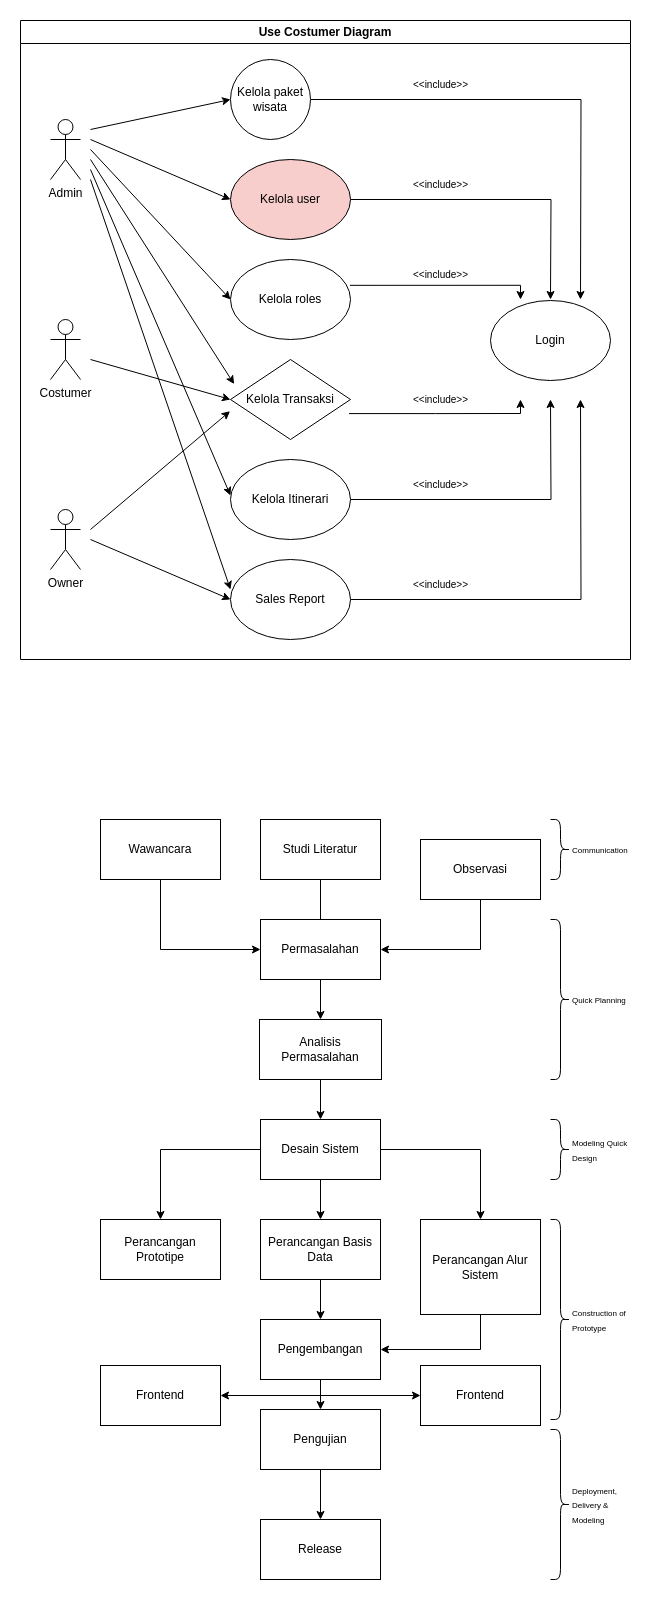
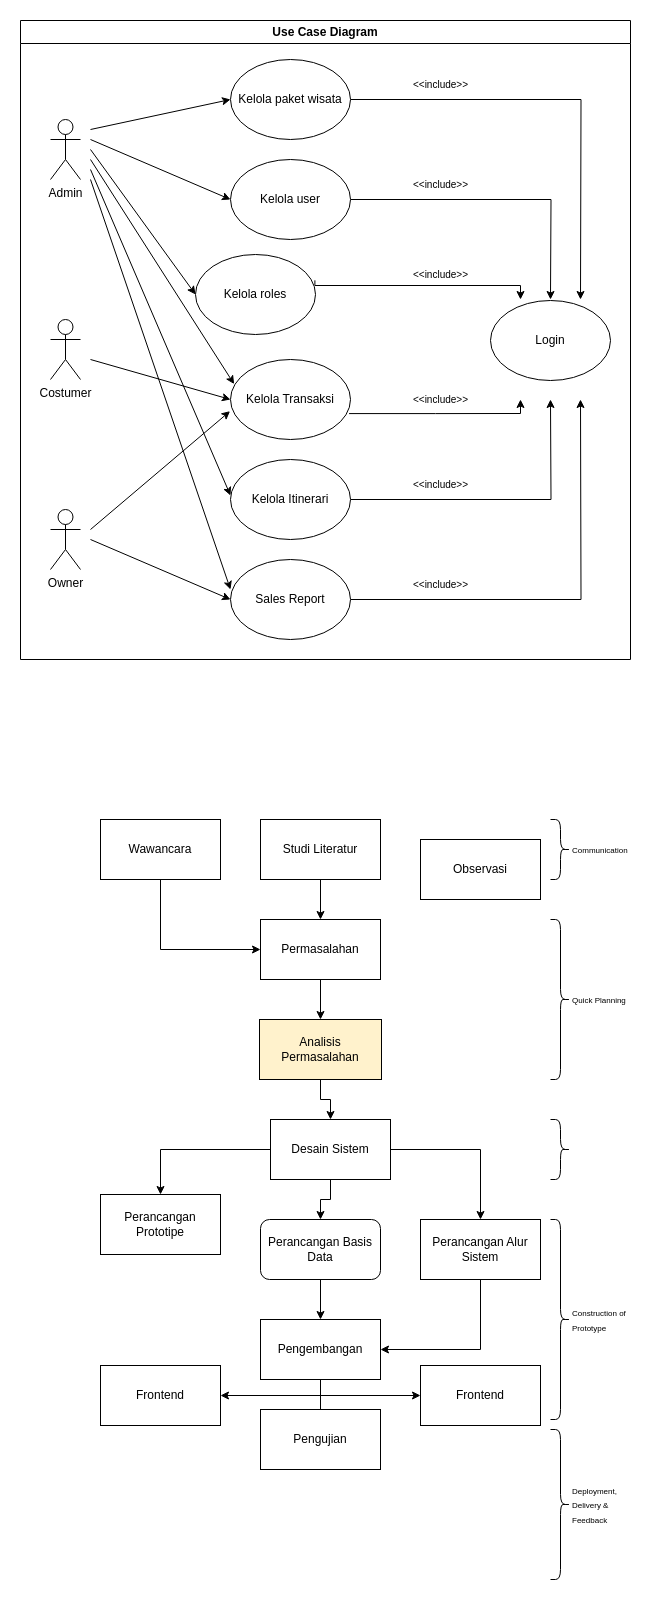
  <mxCell id="0" />
  <mxCell id="1" parent="0" />
  <mxCell id="2" value="Admin" style="shape=umlActor;verticalLabelPosition=bottom;verticalAlign=top;html=1;outlineConnect=0;" vertex="1" parent="1"><mxGeometry x="50" y="119" width="30" height="60" as="geometry" /></mxCell>
  <mxCell id="3" value="Costumer" style="shape=umlActor;verticalLabelPosition=bottom;verticalAlign=top;html=1;outlineConnect=0;" vertex="1" parent="1"><mxGeometry x="50" y="319" width="30" height="60" as="geometry" /></mxCell>
  <mxCell id="4" value="Owner" style="shape=umlActor;verticalLabelPosition=bottom;verticalAlign=top;html=1;outlineConnect=0;" vertex="1" parent="1"><mxGeometry x="50" y="509" width="30" height="60" as="geometry" /></mxCell>
  <mxCell id="5" style="edgeStyle=orthogonalEdgeStyle;rounded=0;orthogonalLoop=1;jettySize=auto;html=1;" edge="1" parent="1" source="6"><mxGeometry relative="1" as="geometry"><mxPoint x="580" y="299" as="targetPoint" /></mxGeometry></mxCell>
- <mxCell id="6" value="Kelola paket wisata" style="ellipse;whiteSpace=wrap;html=1;" vertex="1" parent="1"><mxGeometry x="230" y="59" width="80" height="80" as="geometry" /></mxCell>
+ <mxCell id="6" value="Kelola paket wisata" style="ellipse;whiteSpace=wrap;html=1;" vertex="1" parent="1"><mxGeometry x="230" y="59" width="120" height="80" as="geometry" /></mxCell>
  <mxCell id="7" style="edgeStyle=orthogonalEdgeStyle;rounded=0;orthogonalLoop=1;jettySize=auto;html=1;" edge="1" parent="1" source="8"><mxGeometry relative="1" as="geometry"><mxPoint x="550" y="299" as="targetPoint" /></mxGeometry></mxCell>
- <mxCell id="8" value="Kelola user" style="ellipse;whiteSpace=wrap;html=1;fillColor=#f8cecc;" vertex="1" parent="1"><mxGeometry x="230" y="159" width="120" height="80" as="geometry" /></mxCell>
+ <mxCell id="8" value="Kelola user" style="ellipse;whiteSpace=wrap;html=1;" vertex="1" parent="1"><mxGeometry x="230" y="159" width="120" height="80" as="geometry" /></mxCell>
  <mxCell id="9" style="edgeStyle=orthogonalEdgeStyle;rounded=0;orthogonalLoop=1;jettySize=auto;html=1;exitX=0.995;exitY=0.323;exitDx=0;exitDy=0;exitPerimeter=0;" edge="1" parent="1" source="10"><mxGeometry relative="1" as="geometry"><mxPoint x="520" y="299" as="targetPoint" /><Array as="points"><mxPoint x="520" y="285" /></Array></mxGeometry></mxCell>
- <mxCell id="10" value="Kelola roles" style="ellipse;whiteSpace=wrap;html=1;" vertex="1" parent="1"><mxGeometry x="230" y="259" width="120" height="80" as="geometry" /></mxCell>
+ <mxCell id="10" value="Kelola roles" style="ellipse;whiteSpace=wrap;html=1;" vertex="1" parent="1"><mxGeometry x="195" y="254" width="120" height="80" as="geometry" /></mxCell>
  <mxCell id="11" style="edgeStyle=orthogonalEdgeStyle;rounded=0;orthogonalLoop=1;jettySize=auto;html=1;exitX=0.988;exitY=0.676;exitDx=0;exitDy=0;exitPerimeter=0;" edge="1" parent="1" source="12"><mxGeometry relative="1" as="geometry"><mxPoint x="520" y="399" as="targetPoint" /><mxPoint x="360" y="409" as="sourcePoint" /><Array as="points"><mxPoint x="435" y="413" /><mxPoint x="520" y="413" /></Array></mxGeometry></mxCell>
- <mxCell id="12" value="Kelola Transaksi" style="rhombus;whiteSpace=wrap;html=1;" vertex="1" parent="1"><mxGeometry x="230" y="359" width="120" height="80" as="geometry" /></mxCell>
+ <mxCell id="12" value="Kelola Transaksi" style="ellipse;whiteSpace=wrap;html=1;" vertex="1" parent="1"><mxGeometry x="230" y="359" width="120" height="80" as="geometry" /></mxCell>
  <mxCell id="13" style="edgeStyle=orthogonalEdgeStyle;rounded=0;orthogonalLoop=1;jettySize=auto;html=1;" edge="1" parent="1" source="14"><mxGeometry relative="1" as="geometry"><mxPoint x="550" y="399" as="targetPoint" /></mxGeometry></mxCell>
  <mxCell id="14" value="Kelola Itinerari" style="ellipse;whiteSpace=wrap;html=1;" vertex="1" parent="1"><mxGeometry x="230" y="459" width="120" height="80" as="geometry" /></mxCell>
  <mxCell id="15" style="edgeStyle=orthogonalEdgeStyle;rounded=0;orthogonalLoop=1;jettySize=auto;html=1;" edge="1" parent="1" source="16"><mxGeometry relative="1" as="geometry"><mxPoint x="580" y="399" as="targetPoint" /></mxGeometry></mxCell>
  <mxCell id="16" value="Sales Report" style="ellipse;whiteSpace=wrap;html=1;" vertex="1" parent="1"><mxGeometry x="230" y="559" width="120" height="80" as="geometry" /></mxCell>
  <mxCell id="17" value="" style="endArrow=classic;html=1;rounded=0;entryX=0;entryY=0.5;entryDx=0;entryDy=0;" edge="1" parent="1" target="6"><mxGeometry width="50" height="50" relative="1" as="geometry"><mxPoint x="90" y="129" as="sourcePoint" /><mxPoint x="220" y="99" as="targetPoint" /></mxGeometry></mxCell>
  <mxCell id="18" value="" style="endArrow=classic;html=1;rounded=0;entryX=0;entryY=0.5;entryDx=0;entryDy=0;" edge="1" parent="1" target="8"><mxGeometry width="50" height="50" relative="1" as="geometry"><mxPoint x="90" y="139" as="sourcePoint" /><mxPoint x="220" y="199" as="targetPoint" /></mxGeometry></mxCell>
  <mxCell id="19" value="" style="endArrow=classic;html=1;rounded=0;entryX=0;entryY=0.5;entryDx=0;entryDy=0;" edge="1" parent="1" target="10"><mxGeometry width="50" height="50" relative="1" as="geometry"><mxPoint x="90" y="149" as="sourcePoint" /><mxPoint x="220" y="299" as="targetPoint" /></mxGeometry></mxCell>
  <mxCell id="20" value="" style="endArrow=classic;html=1;rounded=0;entryX=0.03;entryY=0.307;entryDx=0;entryDy=0;entryPerimeter=0;" edge="1" parent="1" target="12"><mxGeometry width="50" height="50" relative="1" as="geometry"><mxPoint x="90" y="159" as="sourcePoint" /><mxPoint x="230" y="309" as="targetPoint" /></mxGeometry></mxCell>
  <mxCell id="21" value="" style="endArrow=classic;html=1;rounded=0;entryX=0;entryY=0.5;entryDx=0;entryDy=0;" edge="1" parent="1"><mxGeometry width="50" height="50" relative="1" as="geometry"><mxPoint x="90" y="169" as="sourcePoint" /><mxPoint x="230" y="495" as="targetPoint" /></mxGeometry></mxCell>
  <mxCell id="22" value="" style="endArrow=classic;html=1;rounded=0;" edge="1" parent="1"><mxGeometry width="50" height="50" relative="1" as="geometry"><mxPoint x="90" y="179" as="sourcePoint" /><mxPoint x="230" y="589" as="targetPoint" /></mxGeometry></mxCell>
  <mxCell id="23" value="" style="endArrow=classic;html=1;rounded=0;entryX=0;entryY=0.5;entryDx=0;entryDy=0;" edge="1" parent="1" target="12"><mxGeometry width="50" height="50" relative="1" as="geometry"><mxPoint x="90" y="359" as="sourcePoint" /><mxPoint x="170" y="299" as="targetPoint" /></mxGeometry></mxCell>
  <mxCell id="24" value="" style="endArrow=classic;html=1;rounded=0;entryX=-0.004;entryY=0.646;entryDx=0;entryDy=0;entryPerimeter=0;" edge="1" parent="1" target="12"><mxGeometry width="50" height="50" relative="1" as="geometry"><mxPoint x="90" y="529" as="sourcePoint" /><mxPoint x="60" y="469" as="targetPoint" /></mxGeometry></mxCell>
  <mxCell id="25" value="" style="endArrow=classic;html=1;rounded=0;entryX=0;entryY=0.5;entryDx=0;entryDy=0;" edge="1" parent="1" target="16"><mxGeometry width="50" height="50" relative="1" as="geometry"><mxPoint x="90" y="539" as="sourcePoint" /><mxPoint x="140" y="489" as="targetPoint" /></mxGeometry></mxCell>
  <mxCell id="26" value="Login" style="ellipse;whiteSpace=wrap;html=1;" vertex="1" parent="1"><mxGeometry x="490" y="300" width="120" height="80" as="geometry" /></mxCell>
  <mxCell id="27" value="&lt;font style=&quot;font-size: 10px;&quot;&gt;&amp;lt;&amp;lt;include&amp;gt;&amp;gt;&lt;/font&gt;" style="text;html=1;align=center;verticalAlign=middle;resizable=0;points=[];autosize=1;strokeColor=none;fillColor=none;" vertex="1" parent="1"><mxGeometry x="400" y="69" width="80" height="30" as="geometry" /></mxCell>
  <mxCell id="28" value="&lt;font style=&quot;font-size: 10px;&quot;&gt;&amp;lt;&amp;lt;include&amp;gt;&amp;gt;&lt;/font&gt;" style="text;html=1;align=center;verticalAlign=middle;resizable=0;points=[];autosize=1;strokeColor=none;fillColor=none;" vertex="1" parent="1"><mxGeometry x="400" y="169" width="80" height="30" as="geometry" /></mxCell>
  <mxCell id="29" value="&lt;font style=&quot;font-size: 10px;&quot;&gt;&amp;lt;&amp;lt;include&amp;gt;&amp;gt;&lt;/font&gt;" style="text;html=1;align=center;verticalAlign=middle;resizable=0;points=[];autosize=1;strokeColor=none;fillColor=none;" vertex="1" parent="1"><mxGeometry x="400" y="259" width="80" height="30" as="geometry" /></mxCell>
  <mxCell id="30" value="&lt;font style=&quot;font-size: 10px;&quot;&gt;&amp;lt;&amp;lt;include&amp;gt;&amp;gt;&lt;/font&gt;" style="text;html=1;align=center;verticalAlign=middle;resizable=0;points=[];autosize=1;strokeColor=none;fillColor=none;" vertex="1" parent="1"><mxGeometry x="400" y="384" width="80" height="30" as="geometry" /></mxCell>
  <mxCell id="31" value="&lt;font style=&quot;font-size: 10px;&quot;&gt;&amp;lt;&amp;lt;include&amp;gt;&amp;gt;&lt;/font&gt;" style="text;html=1;align=center;verticalAlign=middle;resizable=0;points=[];autosize=1;strokeColor=none;fillColor=none;" vertex="1" parent="1"><mxGeometry x="400" y="469" width="80" height="30" as="geometry" /></mxCell>
  <mxCell id="32" value="&lt;font style=&quot;font-size: 10px;&quot;&gt;&amp;lt;&amp;lt;include&amp;gt;&amp;gt;&lt;/font&gt;" style="text;html=1;align=center;verticalAlign=middle;resizable=0;points=[];autosize=1;strokeColor=none;fillColor=none;" vertex="1" parent="1"><mxGeometry x="400" y="569" width="80" height="30" as="geometry" /></mxCell>
- <mxCell id="33" value="Use Costumer Diagram" style="swimlane;whiteSpace=wrap;html=1;" vertex="1" parent="1"><mxGeometry x="20" y="20" width="610" height="639" as="geometry" /></mxCell>
- <mxCell id="34" style="edgeStyle=orthogonalEdgeStyle;rounded=0;orthogonalLoop=1;jettySize=auto;html=1;entryX=0.5;entryY=0;entryDx=0;entryDy=0;endArrow=none;" edge="1" parent="1" source="35" target="41"><mxGeometry relative="1" as="geometry" /></mxCell>
+ <mxCell id="33" value="Use Case Diagram" style="swimlane;whiteSpace=wrap;html=1;" vertex="1" parent="1"><mxGeometry x="20" y="20" width="610" height="639" as="geometry" /></mxCell>
+ <mxCell id="34" style="edgeStyle=orthogonalEdgeStyle;rounded=0;orthogonalLoop=1;jettySize=auto;html=1;entryX=0.5;entryY=0;entryDx=0;entryDy=0;" edge="1" parent="1" source="35" target="41"><mxGeometry relative="1" as="geometry" /></mxCell>
  <mxCell id="35" value="Studi Literatur" style="rounded=0;whiteSpace=wrap;html=1;" vertex="1" parent="1"><mxGeometry x="260" y="819" width="120" height="60" as="geometry" /></mxCell>
- <mxCell id="36" style="edgeStyle=orthogonalEdgeStyle;rounded=0;orthogonalLoop=1;jettySize=auto;html=1;entryX=1;entryY=0.5;entryDx=0;entryDy=0;exitX=0.5;exitY=1;exitDx=0;exitDy=0;" edge="1" parent="1" source="37" target="41"><mxGeometry relative="1" as="geometry"><Array as="points"><mxPoint x="480" y="949" /></Array></mxGeometry></mxCell>
  <mxCell id="37" value="Observasi" style="rounded=0;whiteSpace=wrap;html=1;" vertex="1" parent="1"><mxGeometry x="420" y="839" width="120" height="60" as="geometry" /></mxCell>
  <mxCell id="38" style="edgeStyle=orthogonalEdgeStyle;rounded=0;orthogonalLoop=1;jettySize=auto;html=1;entryX=0;entryY=0.5;entryDx=0;entryDy=0;exitX=0.5;exitY=1;exitDx=0;exitDy=0;" edge="1" parent="1" source="39" target="41"><mxGeometry relative="1" as="geometry" /></mxCell>
  <mxCell id="39" value="Wawancara" style="rounded=0;whiteSpace=wrap;html=1;" vertex="1" parent="1"><mxGeometry x="100" y="819" width="120" height="60" as="geometry" /></mxCell>
  <mxCell id="40" style="edgeStyle=orthogonalEdgeStyle;rounded=0;orthogonalLoop=1;jettySize=auto;html=1;entryX=0.5;entryY=0;entryDx=0;entryDy=0;" edge="1" parent="1" source="41" target="43"><mxGeometry relative="1" as="geometry" /></mxCell>
  <mxCell id="41" value="Permasalahan" style="rounded=0;whiteSpace=wrap;html=1;" vertex="1" parent="1"><mxGeometry x="260" y="919" width="120" height="60" as="geometry" /></mxCell>
  <mxCell id="42" value="" style="edgeStyle=orthogonalEdgeStyle;rounded=0;orthogonalLoop=1;jettySize=auto;html=1;" edge="1" parent="1" source="43" target="47"><mxGeometry relative="1" as="geometry" /></mxCell>
- <mxCell id="43" value="Analisis Permasalahan" style="rounded=0;whiteSpace=wrap;html=1;" vertex="1" parent="1"><mxGeometry x="259" y="1019" width="122" height="60" as="geometry" /></mxCell>
+ <mxCell id="43" value="Analisis Permasalahan" style="rounded=0;whiteSpace=wrap;html=1;fillColor=#fff2cc;" vertex="1" parent="1"><mxGeometry x="259" y="1019" width="122" height="60" as="geometry" /></mxCell>
  <mxCell id="44" value="" style="edgeStyle=orthogonalEdgeStyle;rounded=0;orthogonalLoop=1;jettySize=auto;html=1;" edge="1" parent="1" source="47" target="49"><mxGeometry relative="1" as="geometry" /></mxCell>
  <mxCell id="45" style="edgeStyle=orthogonalEdgeStyle;rounded=0;orthogonalLoop=1;jettySize=auto;html=1;entryX=0.5;entryY=0;entryDx=0;entryDy=0;" edge="1" parent="1" source="47" target="50"><mxGeometry relative="1" as="geometry" /></mxCell>
  <mxCell id="46" style="edgeStyle=orthogonalEdgeStyle;rounded=0;orthogonalLoop=1;jettySize=auto;html=1;" edge="1" parent="1" source="47" target="52"><mxGeometry relative="1" as="geometry" /></mxCell>
- <mxCell id="47" value="Desain Sistem" style="whiteSpace=wrap;html=1;rounded=0;" vertex="1" parent="1"><mxGeometry x="260" y="1119" width="120" height="60" as="geometry" /></mxCell>
+ <mxCell id="47" value="Desain Sistem" style="whiteSpace=wrap;html=1;rounded=0;" vertex="1" parent="1"><mxGeometry x="270" y="1119" width="120" height="60" as="geometry" /></mxCell>
  <mxCell id="48" style="edgeStyle=orthogonalEdgeStyle;rounded=0;orthogonalLoop=1;jettySize=auto;html=1;entryX=0.5;entryY=0;entryDx=0;entryDy=0;" edge="1" parent="1" source="49" target="54"><mxGeometry relative="1" as="geometry" /></mxCell>
- <mxCell id="49" value="Perancangan Basis Data" style="whiteSpace=wrap;html=1;rounded=0;" vertex="1" parent="1"><mxGeometry x="260" y="1219" width="120" height="60" as="geometry" /></mxCell>
- <mxCell id="50" value="Perancangan Prototipe" style="rounded=0;whiteSpace=wrap;html=1;" vertex="1" parent="1"><mxGeometry x="100" y="1219" width="120" height="60" as="geometry" /></mxCell>
+ <mxCell id="49" value="Perancangan Basis Data" style="whiteSpace=wrap;html=1;rounded=1;" vertex="1" parent="1"><mxGeometry x="260" y="1219" width="120" height="60" as="geometry" /></mxCell>
+ <mxCell id="50" value="Perancangan Prototipe" style="rounded=0;whiteSpace=wrap;html=1;" vertex="1" parent="1"><mxGeometry x="100" y="1194" width="120" height="60" as="geometry" /></mxCell>
  <mxCell id="51" style="edgeStyle=orthogonalEdgeStyle;rounded=0;orthogonalLoop=1;jettySize=auto;html=1;entryX=1;entryY=0.5;entryDx=0;entryDy=0;exitX=0.5;exitY=1;exitDx=0;exitDy=0;" edge="1" parent="1" source="52" target="54"><mxGeometry relative="1" as="geometry" /></mxCell>
- <mxCell id="52" value="Perancangan Alur Sistem" style="rounded=0;whiteSpace=wrap;html=1;" vertex="1" parent="1"><mxGeometry x="420" y="1219" width="120" height="95" as="geometry" /></mxCell>
- <mxCell id="53" style="edgeStyle=orthogonalEdgeStyle;rounded=0;orthogonalLoop=1;jettySize=auto;html=1;entryX=0.5;entryY=0;entryDx=0;entryDy=0;" edge="1" parent="1" source="54" target="56"><mxGeometry relative="1" as="geometry" /></mxCell>
+ <mxCell id="52" value="Perancangan Alur Sistem" style="rounded=0;whiteSpace=wrap;html=1;" vertex="1" parent="1"><mxGeometry x="420" y="1219" width="120" height="60" as="geometry" /></mxCell>
+ <mxCell id="53" style="edgeStyle=orthogonalEdgeStyle;rounded=0;orthogonalLoop=1;jettySize=auto;html=1;entryX=0.5;entryY=0;entryDx=0;entryDy=0;endArrow=none;" edge="1" parent="1" source="54" target="56"><mxGeometry relative="1" as="geometry" /></mxCell>
  <mxCell id="54" value="Pengembangan" style="rounded=0;whiteSpace=wrap;html=1;" vertex="1" parent="1"><mxGeometry x="260" y="1319" width="120" height="60" as="geometry" /></mxCell>
- <mxCell id="55" value="" style="edgeStyle=orthogonalEdgeStyle;rounded=0;orthogonalLoop=1;jettySize=auto;html=1;" edge="1" parent="1" source="56" target="60"><mxGeometry relative="1" as="geometry" /></mxCell>
  <mxCell id="56" value="Pengujian" style="rounded=0;whiteSpace=wrap;html=1;" vertex="1" parent="1"><mxGeometry x="260" y="1409" width="120" height="60" as="geometry" /></mxCell>
  <mxCell id="57" value="Frontend" style="rounded=0;whiteSpace=wrap;html=1;" vertex="1" parent="1"><mxGeometry x="100" y="1365" width="120" height="60" as="geometry" /></mxCell>
  <mxCell id="58" value="Frontend" style="rounded=0;whiteSpace=wrap;html=1;" vertex="1" parent="1"><mxGeometry x="420" y="1365" width="120" height="60" as="geometry" /></mxCell>
  <mxCell id="59" value="" style="endArrow=classic;startArrow=classic;html=1;rounded=0;entryX=0;entryY=0.5;entryDx=0;entryDy=0;" edge="1" parent="1" source="57" target="58"><mxGeometry width="50" height="50" relative="1" as="geometry"><mxPoint x="0" y="1335" as="sourcePoint" /><mxPoint x="50" y="1285" as="targetPoint" /></mxGeometry></mxCell>
- <mxCell id="60" value="Release" style="whiteSpace=wrap;html=1;rounded=0;" vertex="1" parent="1"><mxGeometry x="260" y="1519" width="120" height="60" as="geometry" /></mxCell>
  <mxCell id="61" value="" style="shape=curlyBracket;whiteSpace=wrap;html=1;rounded=1;flipH=1;labelPosition=right;verticalLabelPosition=middle;align=left;verticalAlign=middle;" vertex="1" parent="1"><mxGeometry x="550" y="819" width="20" height="60" as="geometry" /></mxCell>
  <mxCell id="62" value="" style="shape=curlyBracket;whiteSpace=wrap;html=1;rounded=1;flipH=1;labelPosition=right;verticalLabelPosition=middle;align=left;verticalAlign=middle;" vertex="1" parent="1"><mxGeometry x="550" y="919" width="20" height="160" as="geometry" /></mxCell>
  <mxCell id="63" value="" style="shape=curlyBracket;whiteSpace=wrap;html=1;rounded=1;flipH=1;labelPosition=right;verticalLabelPosition=middle;align=left;verticalAlign=middle;" vertex="1" parent="1"><mxGeometry x="550" y="1119" width="20" height="60" as="geometry" /></mxCell>
  <mxCell id="64" value="" style="shape=curlyBracket;whiteSpace=wrap;html=1;rounded=1;flipH=1;labelPosition=right;verticalLabelPosition=middle;align=left;verticalAlign=middle;" vertex="1" parent="1"><mxGeometry x="550" y="1219" width="20" height="200" as="geometry" /></mxCell>
  <mxCell id="65" value="" style="shape=curlyBracket;whiteSpace=wrap;html=1;rounded=1;flipH=1;labelPosition=right;verticalLabelPosition=middle;align=left;verticalAlign=middle;" vertex="1" parent="1"><mxGeometry x="550" y="1429" width="20" height="150" as="geometry" /></mxCell>
  <mxCell id="66" value="&lt;font style=&quot;font-size: 8px;&quot;&gt;Communication&lt;/font&gt;" style="text;html=1;align=left;verticalAlign=middle;whiteSpace=wrap;rounded=0;" vertex="1" parent="1"><mxGeometry x="570" y="834" width="60" height="30" as="geometry" /></mxCell>
  <mxCell id="67" value="&lt;font style=&quot;font-size: 8px;&quot;&gt;Quick Planning&lt;/font&gt;" style="text;html=1;align=left;verticalAlign=middle;whiteSpace=wrap;rounded=0;" vertex="1" parent="1"><mxGeometry x="570" y="984" width="60" height="30" as="geometry" /></mxCell>
- <mxCell id="68" value="&lt;font style=&quot;font-size: 8px;&quot;&gt;Modeling Quick Design&lt;/font&gt;" style="text;html=1;align=left;verticalAlign=middle;whiteSpace=wrap;rounded=0;" vertex="1" parent="1"><mxGeometry x="570" y="1134" width="60" height="30" as="geometry" /></mxCell>
  <mxCell id="69" value="&lt;font style=&quot;font-size: 8px;&quot;&gt;Construction of Prototype&lt;/font&gt;" style="text;html=1;align=left;verticalAlign=middle;whiteSpace=wrap;rounded=0;" vertex="1" parent="1"><mxGeometry x="570" y="1304" width="60" height="30" as="geometry" /></mxCell>
- <mxCell id="70" value="&lt;font style=&quot;font-size: 8px;&quot;&gt;Deployment, Delivery &amp;amp; Modeling&lt;/font&gt;" style="text;html=1;align=left;verticalAlign=middle;whiteSpace=wrap;rounded=0;" vertex="1" parent="1"><mxGeometry x="570" y="1489" width="60" height="30" as="geometry" /></mxCell>
+ <mxCell id="70" value="&lt;font style=&quot;font-size: 8px;&quot;&gt;Deployment, Delivery &amp;amp; Feedback&lt;/font&gt;" style="text;html=1;align=left;verticalAlign=middle;whiteSpace=wrap;rounded=0;" vertex="1" parent="1"><mxGeometry x="570" y="1489" width="60" height="30" as="geometry" /></mxCell>
